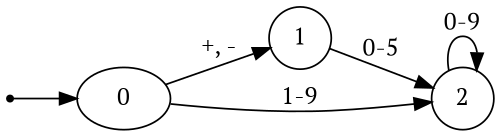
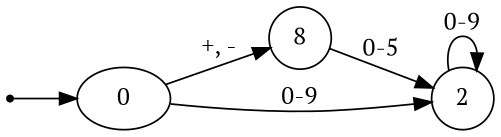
  digraph {
    fontname="PT Serif"
    rankdir=LR
    node [fontname="PT Serif" shape=circle]
    edge [fontname="PT Serif"]
    x [shape=point]
    0 [shape=ellipse]
-   1
+   1 [label=8]
    2
    x -> 0
    0 -> 1 [label="+, -"]
-   0 -> 2 [label="1-9"]
+   0 -> 2 [label="0-9"]
    1 -> 2 [label="0-5"]
    2 -> 2 [label="0-9"]
  }
